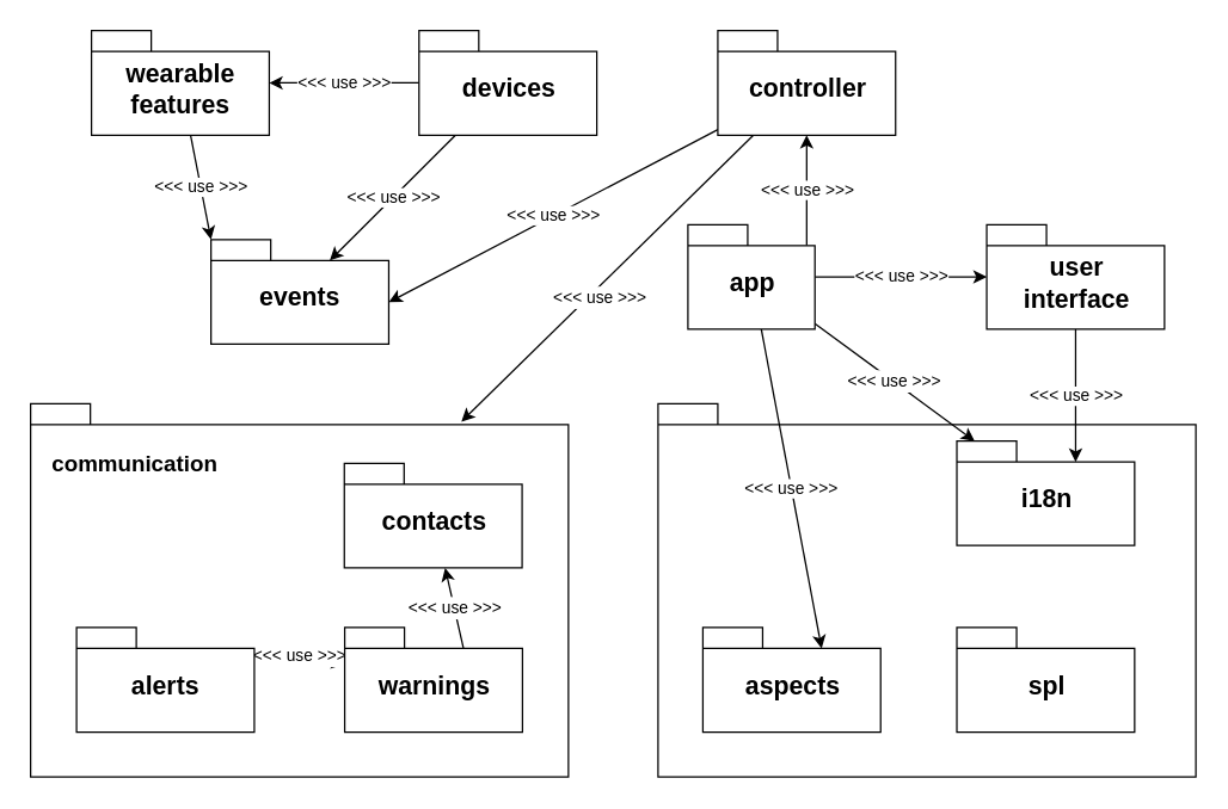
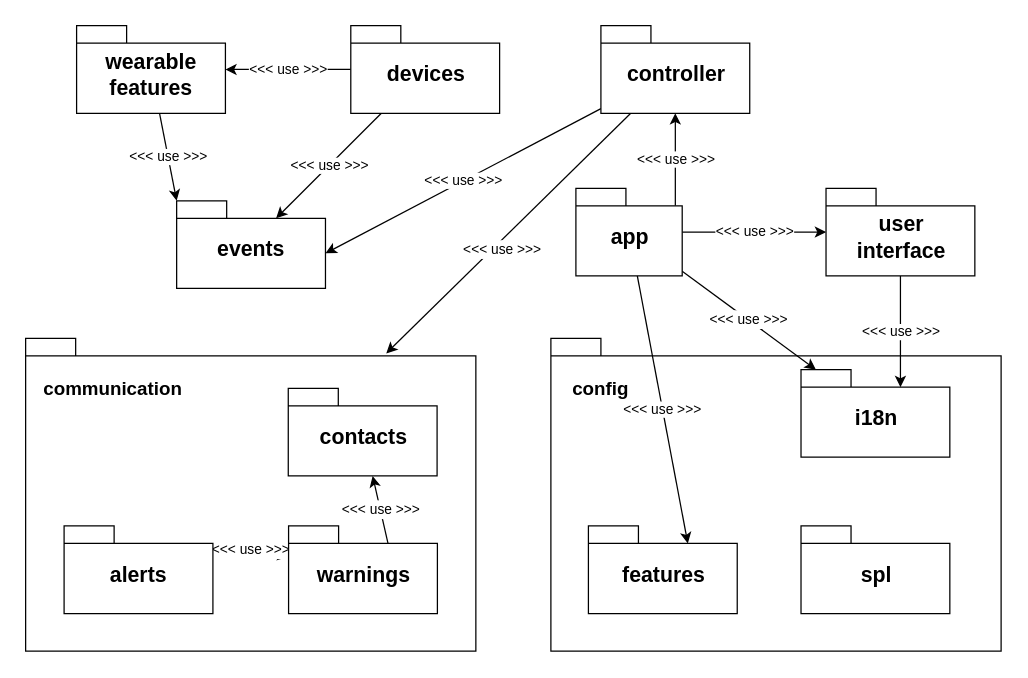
  <mxCell id="0" />
  <mxCell id="1" parent="0" />
  <mxCell id="2" value="" style="shape=folder;fontStyle=1;spacingTop=10;tabWidth=40;tabHeight=14;tabPosition=left;html=1;" parent="1" vertex="1"><mxGeometry x="440" y="270" width="360" height="250" as="geometry" /></mxCell>
+ <mxCell id="3" value="&lt;b&gt;&lt;font style=&quot;font-size: 15px&quot;&gt;config&lt;/font&gt;&lt;/b&gt;" style="text;html=1;strokeColor=none;fillColor=none;align=center;verticalAlign=middle;whiteSpace=wrap;rounded=0;" parent="1" vertex="1"><mxGeometry x="460" y="300" width="40" height="20" as="geometry" /></mxCell>
  <mxCell id="4" value="" style="shape=folder;fontStyle=1;spacingTop=10;tabWidth=40;tabHeight=14;tabPosition=left;html=1;" parent="1" vertex="1"><mxGeometry x="20" y="270" width="360" height="250" as="geometry" /></mxCell>
  <mxCell id="5" value="&lt;span style=&quot;font-size: 11px&quot;&gt;&amp;lt;&amp;lt;&amp;lt; use &amp;gt;&amp;gt;&amp;gt;&lt;/span&gt;" style="edgeStyle=none;rounded=0;orthogonalLoop=1;jettySize=auto;html=1;fontSize=12;exitX=0;exitY=0;exitDx=119;exitDy=14;exitPerimeter=0;" parent="1" source="6" target="8" edge="1"><mxGeometry relative="1" as="geometry" /></mxCell>
  <mxCell id="6" value="&lt;font style=&quot;font-size: 17px&quot;&gt;alerts&lt;br&gt;&lt;/font&gt;" style="shape=folder;fontStyle=1;spacingTop=10;tabWidth=40;tabHeight=14;tabPosition=left;html=1;" parent="1" vertex="1"><mxGeometry x="50.75" y="420" width="119" height="70" as="geometry" /></mxCell>
  <mxCell id="7" value="&lt;span style=&quot;font-size: 11px&quot;&gt;&amp;lt;&amp;lt;&amp;lt; use &amp;gt;&amp;gt;&amp;gt;&lt;/span&gt;" style="edgeStyle=none;rounded=0;orthogonalLoop=1;jettySize=auto;html=1;fontSize=12;exitX=0;exitY=0;exitDx=79.5;exitDy=14;exitPerimeter=0;" parent="1" source="8" target="22" edge="1"><mxGeometry relative="1" as="geometry" /></mxCell>
  <mxCell id="8" value="&lt;font style=&quot;font-size: 17px&quot;&gt;warnings&lt;br&gt;&lt;/font&gt;" style="shape=folder;fontStyle=1;spacingTop=10;tabWidth=40;tabHeight=14;tabPosition=left;html=1;" parent="1" vertex="1"><mxGeometry x="230.25" y="420" width="119" height="70" as="geometry" /></mxCell>
  <mxCell id="9" value="&lt;b&gt;&lt;font style=&quot;font-size: 15px&quot;&gt;communication&lt;/font&gt;&lt;/b&gt;" style="text;html=1;strokeColor=none;fillColor=none;align=center;verticalAlign=middle;whiteSpace=wrap;rounded=0;" parent="1" vertex="1"><mxGeometry x="70" y="300" width="40" height="20" as="geometry" /></mxCell>
- <mxCell id="10" value="&lt;font style=&quot;font-size: 17px&quot;&gt;aspects&lt;br&gt;&lt;/font&gt;" style="shape=folder;fontStyle=1;spacingTop=10;tabWidth=40;tabHeight=14;tabPosition=left;html=1;" parent="1" vertex="1"><mxGeometry x="470" y="420" width="119" height="70" as="geometry" /></mxCell>
+ <mxCell id="10" value="&lt;font style=&quot;font-size: 17px&quot;&gt;features&lt;br&gt;&lt;/font&gt;" style="shape=folder;fontStyle=1;spacingTop=10;tabWidth=40;tabHeight=14;tabPosition=left;html=1;" parent="1" vertex="1"><mxGeometry x="470" y="420" width="119" height="70" as="geometry" /></mxCell>
  <mxCell id="11" value="&lt;font style=&quot;font-size: 17px&quot;&gt;i18n&lt;br&gt;&lt;/font&gt;" style="shape=folder;fontStyle=1;spacingTop=10;tabWidth=40;tabHeight=14;tabPosition=left;html=1;" parent="1" vertex="1"><mxGeometry x="640" y="295" width="119" height="70" as="geometry" /></mxCell>
  <mxCell id="12" value="&lt;font style=&quot;font-size: 17px&quot;&gt;spl&lt;br&gt;&lt;/font&gt;" style="shape=folder;fontStyle=1;spacingTop=10;tabWidth=40;tabHeight=14;tabPosition=left;html=1;" parent="1" vertex="1"><mxGeometry x="640" y="420" width="119" height="70" as="geometry" /></mxCell>
  <mxCell id="13" value="&lt;font style=&quot;font-size: 17px&quot;&gt;events&lt;br&gt;&lt;/font&gt;" style="shape=folder;fontStyle=1;spacingTop=10;tabWidth=40;tabHeight=14;tabPosition=left;html=1;" parent="1" vertex="1"><mxGeometry x="140.75" y="160" width="119" height="70" as="geometry" /></mxCell>
  <mxCell id="14" value="&amp;lt;&amp;lt;&amp;lt; use &amp;gt;&amp;gt;&amp;gt;" style="edgeStyle=none;rounded=0;orthogonalLoop=1;jettySize=auto;html=1;entryX=0;entryY=0;entryDx=0;entryDy=0;entryPerimeter=0;" parent="1" source="15" target="13" edge="1"><mxGeometry relative="1" as="geometry" /></mxCell>
  <mxCell id="15" value="&lt;font style=&quot;font-size: 17px&quot;&gt;wearable&lt;br&gt;features&lt;br&gt;&lt;/font&gt;" style="shape=folder;fontStyle=1;spacingTop=10;tabWidth=40;tabHeight=14;tabPosition=left;html=1;" parent="1" vertex="1"><mxGeometry x="60.75" y="20" width="119" height="70" as="geometry" /></mxCell>
  <mxCell id="16" value="&amp;lt;&amp;lt;&amp;lt; use &amp;gt;&amp;gt;&amp;gt;" style="edgeStyle=none;rounded=0;orthogonalLoop=1;jettySize=auto;html=1;entryX=0;entryY=0;entryDx=79.5;entryDy=14;entryPerimeter=0;" parent="1" source="17" target="11" edge="1"><mxGeometry relative="1" as="geometry" /></mxCell>
  <mxCell id="17" value="&lt;font style=&quot;font-size: 17px&quot;&gt;user&lt;br&gt;interface&lt;br&gt;&lt;/font&gt;" style="shape=folder;fontStyle=1;spacingTop=10;tabWidth=40;tabHeight=14;tabPosition=left;html=1;" parent="1" vertex="1"><mxGeometry x="660" y="150" width="119" height="70" as="geometry" /></mxCell>
  <mxCell id="18" value="&lt;font style=&quot;font-size: 11px&quot;&gt;&amp;lt;&amp;lt;&amp;lt; use &amp;gt;&amp;gt;&amp;gt;&lt;/font&gt;" style="edgeStyle=none;rounded=0;orthogonalLoop=1;jettySize=auto;html=1;entryX=0;entryY=0;entryDx=119;entryDy=42;entryPerimeter=0;" parent="1" source="21" target="13" edge="1"><mxGeometry relative="1" as="geometry" /></mxCell>
  <mxCell id="19" style="edgeStyle=none;rounded=0;orthogonalLoop=1;jettySize=auto;html=1;entryX=0.801;entryY=0.048;entryDx=0;entryDy=0;entryPerimeter=0;" parent="1" source="21" target="4" edge="1"><mxGeometry relative="1" as="geometry" /></mxCell>
  <mxCell id="20" value="&lt;span style=&quot;font-size: 11px&quot;&gt;&amp;lt;&amp;lt;&amp;lt; use &amp;gt;&amp;gt;&amp;gt;&lt;/span&gt;" style="text;html=1;align=center;verticalAlign=middle;resizable=0;points=[];;labelBackgroundColor=#ffffff;" parent="19" vertex="1" connectable="0"><mxGeometry x="0.094" y="5" relative="1" as="geometry"><mxPoint as="offset" /></mxGeometry></mxCell>
  <mxCell id="21" value="&lt;font style=&quot;font-size: 17px&quot;&gt;controller&lt;br&gt;&lt;/font&gt;" style="shape=folder;fontStyle=1;spacingTop=10;tabWidth=40;tabHeight=14;tabPosition=left;html=1;" parent="1" vertex="1"><mxGeometry x="480" y="20" width="119" height="70" as="geometry" /></mxCell>
  <mxCell id="22" value="&lt;font style=&quot;font-size: 17px&quot;&gt;contacts&lt;br&gt;&lt;/font&gt;" style="shape=folder;fontStyle=1;spacingTop=10;tabWidth=40;tabHeight=14;tabPosition=left;html=1;" parent="1" vertex="1"><mxGeometry x="230" y="310" width="119" height="70" as="geometry" /></mxCell>
  <mxCell id="23" value="&amp;lt;&amp;lt;&amp;lt; use &amp;gt;&amp;gt;&amp;gt;" style="rounded=0;orthogonalLoop=1;jettySize=auto;html=1;entryX=0;entryY=0;entryDx=79.5;entryDy=14;entryPerimeter=0;" parent="1" source="25" target="13" edge="1"><mxGeometry relative="1" as="geometry" /></mxCell>
  <mxCell id="24" value="&lt;span style=&quot;font-size: 11px&quot;&gt;&amp;lt;&amp;lt;&amp;lt; use &amp;gt;&amp;gt;&amp;gt;&lt;/span&gt;" style="edgeStyle=none;rounded=0;orthogonalLoop=1;jettySize=auto;html=1;fontSize=12;" parent="1" source="25" target="15" edge="1"><mxGeometry relative="1" as="geometry" /></mxCell>
  <mxCell id="25" value="&lt;font style=&quot;font-size: 17px&quot;&gt;devices&lt;br&gt;&lt;/font&gt;" style="shape=folder;fontStyle=1;spacingTop=10;tabWidth=40;tabHeight=14;tabPosition=left;html=1;" parent="1" vertex="1"><mxGeometry x="280" y="20" width="119" height="70" as="geometry" /></mxCell>
  <mxCell id="26" value="&amp;lt;&amp;lt;&amp;lt; use &amp;gt;&amp;gt;&amp;gt;" style="edgeStyle=none;rounded=0;orthogonalLoop=1;jettySize=auto;html=1;exitX=0;exitY=0;exitDx=79.5;exitDy=14;exitPerimeter=0;" parent="1" source="30" target="21" edge="1"><mxGeometry relative="1" as="geometry" /></mxCell>
  <mxCell id="27" value="&amp;lt;&amp;lt;&amp;lt; use &amp;gt;&amp;gt;&amp;gt;" style="edgeStyle=none;rounded=0;orthogonalLoop=1;jettySize=auto;html=1;entryX=0;entryY=0;entryDx=79.5;entryDy=14;entryPerimeter=0;" parent="1" source="30" target="10" edge="1"><mxGeometry relative="1" as="geometry" /></mxCell>
  <mxCell id="28" value="&lt;span style=&quot;font-size: 11px&quot;&gt;&amp;lt;&amp;lt;&amp;lt; use &amp;gt;&amp;gt;&amp;gt;&lt;/span&gt;" style="edgeStyle=none;rounded=0;orthogonalLoop=1;jettySize=auto;html=1;fontSize=12;" parent="1" source="30" target="17" edge="1"><mxGeometry relative="1" as="geometry" /></mxCell>
  <mxCell id="29" value="&lt;span style=&quot;font-size: 11px&quot;&gt;&amp;lt;&amp;lt;&amp;lt; use &amp;gt;&amp;gt;&amp;gt;&lt;/span&gt;" style="edgeStyle=none;rounded=0;orthogonalLoop=1;jettySize=auto;html=1;fontSize=12;" parent="1" source="30" target="11" edge="1"><mxGeometry relative="1" as="geometry" /></mxCell>
  <mxCell id="30" value="&lt;font style=&quot;font-size: 17px&quot;&gt;app&lt;br&gt;&lt;/font&gt;" style="shape=folder;fontStyle=1;spacingTop=10;tabWidth=40;tabHeight=14;tabPosition=left;html=1;" parent="1" vertex="1"><mxGeometry x="460" y="150" width="85" height="70" as="geometry" /></mxCell>
